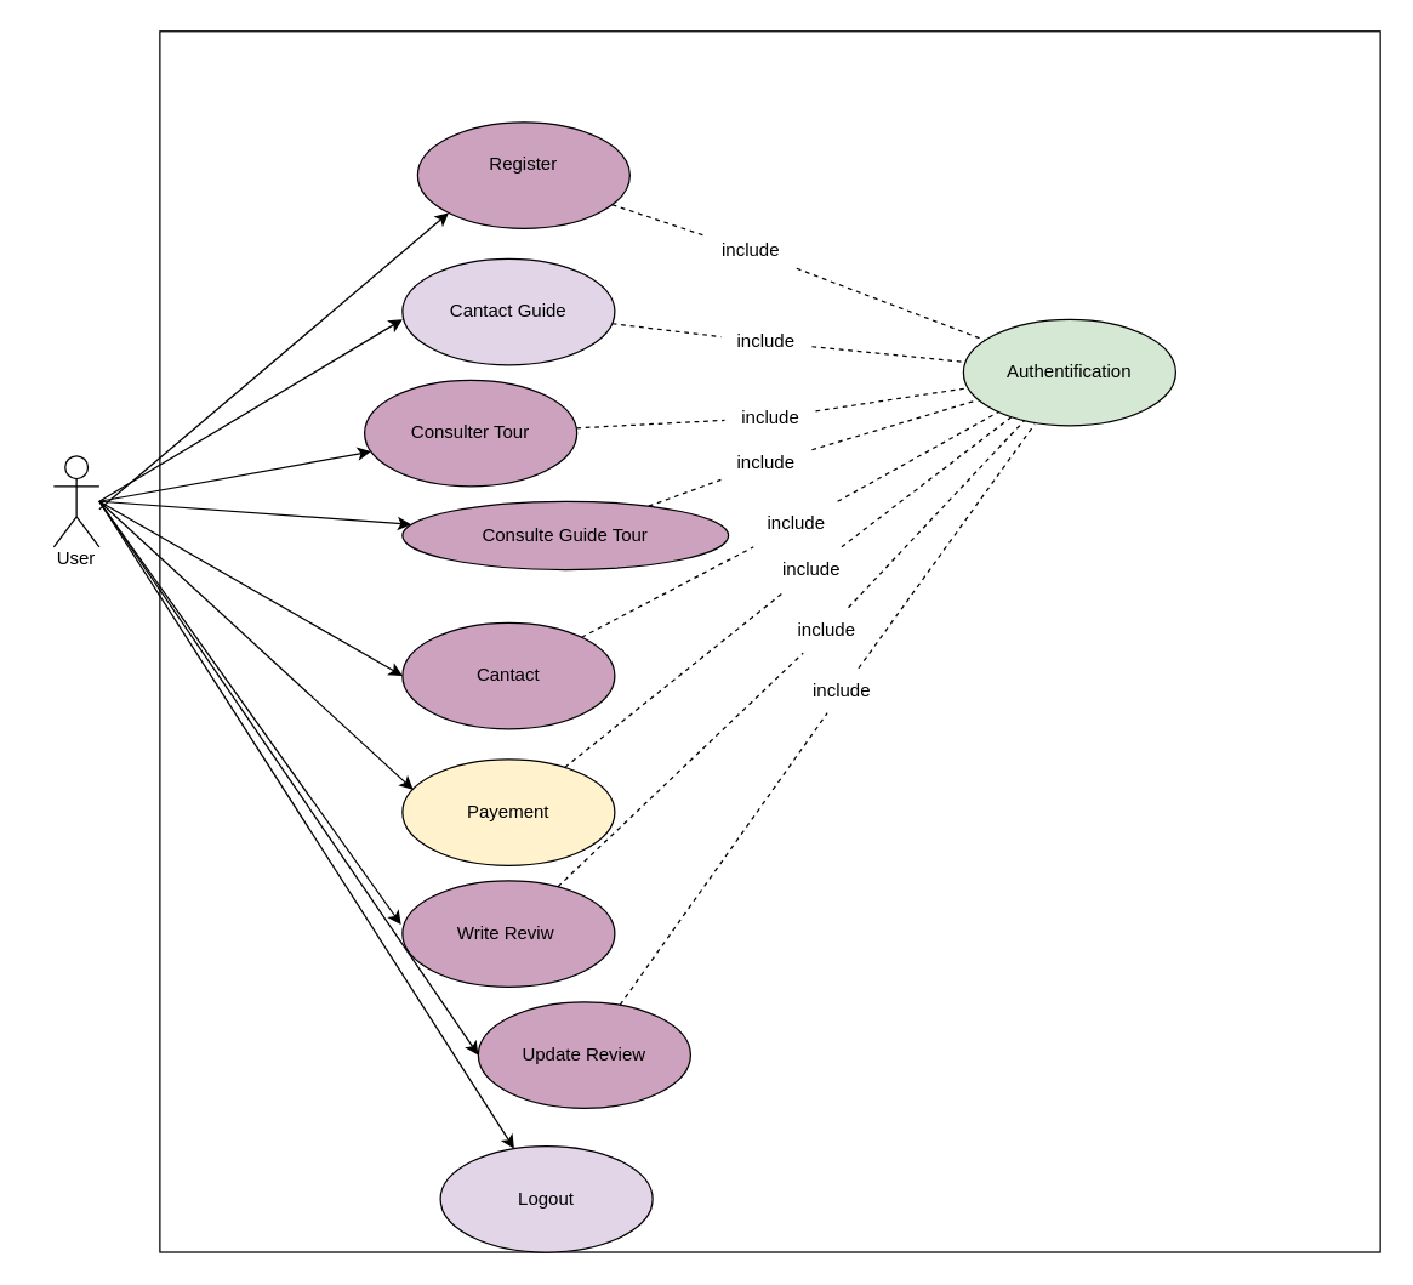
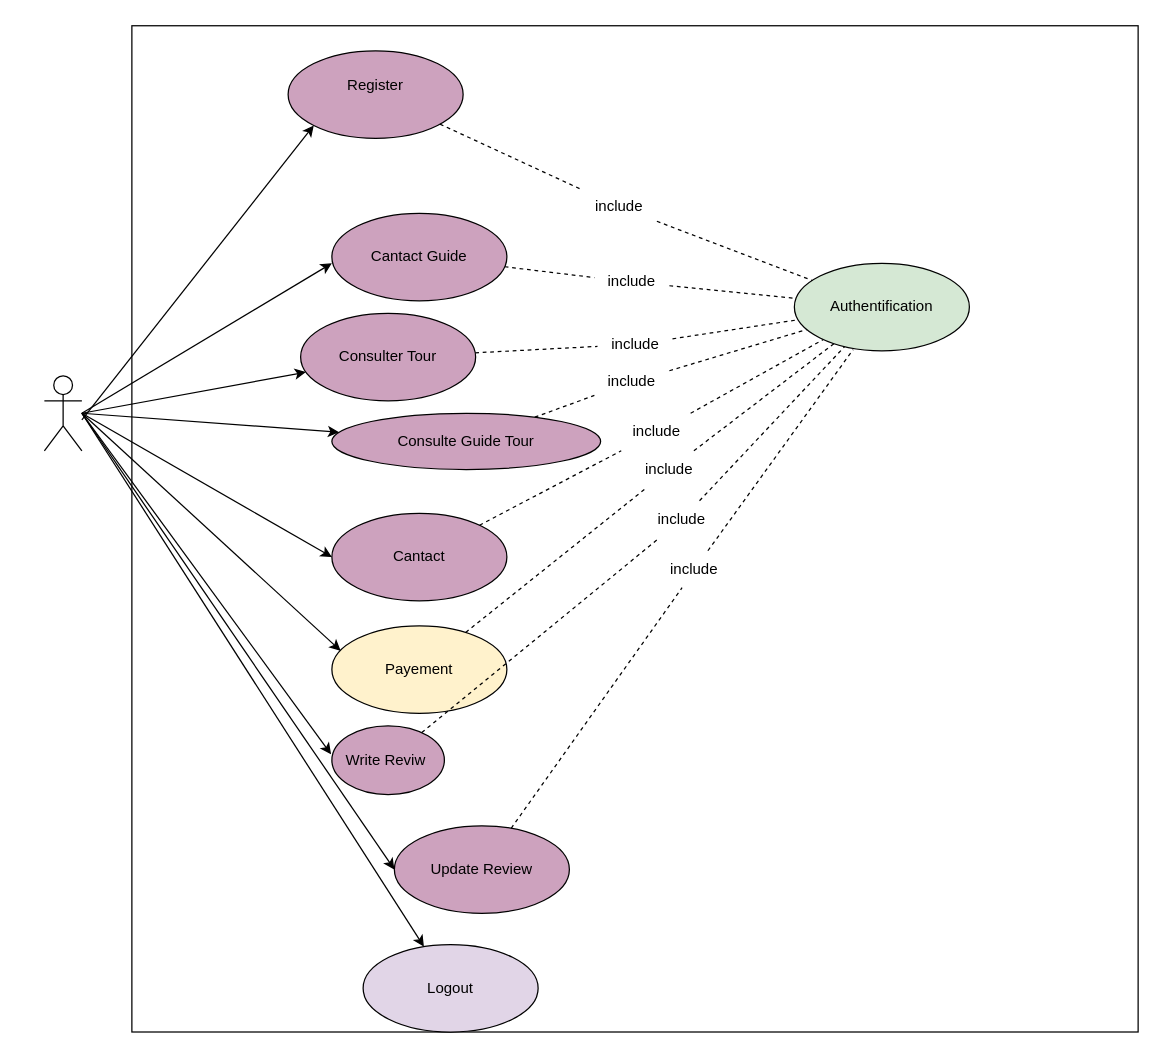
  <mxCell id="0" />
  <mxCell id="1" parent="0" />
  <mxCell id="2" value="" style="whiteSpace=wrap;html=1;aspect=fixed;" parent="1" vertex="1"><mxGeometry x="105" y="20" width="805" height="805" as="geometry" /></mxCell>
  <mxCell id="3" style="rounded=0;orthogonalLoop=1;jettySize=auto;html=1;dashed=1;endArrow=none;endFill=0;" edge="1" parent="1" source="34" target="27"><mxGeometry relative="1" as="geometry" /></mxCell>
- <mxCell id="4" value="Cantact Guide" style="ellipse;whiteSpace=wrap;html=1;shadow=0;fillColor=#e1d5e7;" parent="1" vertex="1"><mxGeometry x="265" y="170" width="140" height="70" as="geometry" /></mxCell>
+ <mxCell id="4" value="Cantact Guide" style="ellipse;whiteSpace=wrap;html=1;shadow=0;fillColor=#CDA2BE;" parent="1" vertex="1"><mxGeometry x="265" y="170" width="140" height="70" as="geometry" /></mxCell>
  <mxCell id="5" style="rounded=0;orthogonalLoop=1;jettySize=auto;html=1;dashed=1;endArrow=none;endFill=0;" edge="1" parent="1" source="36" target="27"><mxGeometry relative="1" as="geometry" /></mxCell>
  <mxCell id="6" value="Consulter Tour " style="ellipse;whiteSpace=wrap;html=1;fillColor=#CDA2BE;" parent="1" vertex="1"><mxGeometry x="240" y="250" width="140" height="70" as="geometry" /></mxCell>
  <mxCell id="7" style="rounded=0;orthogonalLoop=1;jettySize=auto;html=1;dashed=1;endArrow=none;endFill=0;" edge="1" parent="1" source="38" target="27"><mxGeometry relative="1" as="geometry" /></mxCell>
  <mxCell id="8" value="Consulte Guide Tour" style="ellipse;whiteSpace=wrap;html=1;fillColor=#CDA2BE;" parent="1" vertex="1"><mxGeometry x="265" y="330" width="215" height="45" as="geometry" /></mxCell>
  <mxCell id="9" style="rounded=0;orthogonalLoop=1;jettySize=auto;html=1;dashed=1;endArrow=none;endFill=0;" edge="1" parent="1" source="40" target="27"><mxGeometry relative="1" as="geometry" /></mxCell>
  <mxCell id="10" value="Cantact" style="ellipse;whiteSpace=wrap;html=1;fillColor=#CDA2BE;" parent="1" vertex="1"><mxGeometry x="265" y="410" width="140" height="70" as="geometry" /></mxCell>
  <mxCell id="11" style="rounded=0;orthogonalLoop=1;jettySize=auto;html=1;dashed=1;endArrow=none;endFill=0;" edge="1" parent="1" source="42" target="27"><mxGeometry relative="1" as="geometry" /></mxCell>
  <mxCell id="12" value="Payement" style="ellipse;whiteSpace=wrap;html=1;fillColor=#fff2cc;" parent="1" vertex="1"><mxGeometry x="265" y="500" width="140" height="70" as="geometry" /></mxCell>
  <mxCell id="13" style="rounded=0;orthogonalLoop=1;jettySize=auto;html=1;dashed=1;endArrow=none;endFill=0;" edge="1" parent="1" source="44" target="27"><mxGeometry relative="1" as="geometry" /></mxCell>
- <mxCell id="14" value="Write Reviw&amp;nbsp;" style="ellipse;whiteSpace=wrap;html=1;fillColor=#CDA2BE;" parent="1" vertex="1"><mxGeometry x="265" y="580" width="140" height="70" as="geometry" /></mxCell>
+ <mxCell id="14" value="Write Reviw&amp;nbsp;" style="ellipse;whiteSpace=wrap;html=1;fillColor=#CDA2BE;" parent="1" vertex="1"><mxGeometry x="265" y="580" width="90" height="55" as="geometry" /></mxCell>
  <mxCell id="15" style="edgeStyle=none;rounded=0;orthogonalLoop=1;jettySize=auto;html=1;entryX=0;entryY=0.5;entryDx=0;entryDy=0;" edge="1" parent="1" target="24"><mxGeometry relative="1" as="geometry"><mxPoint x="65" y="330" as="sourcePoint" /></mxGeometry></mxCell>
  <mxCell id="16" style="edgeStyle=none;rounded=0;orthogonalLoop=1;jettySize=auto;html=1;" edge="1" parent="1" target="26"><mxGeometry relative="1" as="geometry"><mxPoint x="65" y="330" as="sourcePoint" /></mxGeometry></mxCell>
  <mxCell id="17" style="edgeStyle=none;rounded=0;orthogonalLoop=1;jettySize=auto;html=1;entryX=0;entryY=1;entryDx=0;entryDy=0;" edge="1" parent="1" target="29"><mxGeometry relative="1" as="geometry"><mxPoint x="65" y="335.208" as="sourcePoint" /><mxPoint x="305.4" y="160.001" as="targetPoint" /></mxGeometry></mxCell>
  <mxCell id="18" value="" style="shape=umlActor;verticalLabelPosition=bottom;verticalAlign=top;html=1;outlineConnect=0;" parent="1" vertex="1"><mxGeometry x="35" y="300" width="30" height="60" as="geometry" /></mxCell>
  <mxCell id="19" value="" style="endArrow=classic;html=1;rounded=0;" parent="1" edge="1"><mxGeometry width="50" height="50" relative="1" as="geometry"><mxPoint x="65" y="330" as="sourcePoint" /><mxPoint x="265" y="210" as="targetPoint" /></mxGeometry></mxCell>
  <mxCell id="20" value="" style="endArrow=classic;html=1;rounded=0;" parent="1" target="6" edge="1"><mxGeometry width="50" height="50" relative="1" as="geometry"><mxPoint x="65" y="330" as="sourcePoint" /><mxPoint x="115" y="280" as="targetPoint" /></mxGeometry></mxCell>
  <mxCell id="21" value="" style="endArrow=classic;html=1;rounded=0;" parent="1" target="8" edge="1"><mxGeometry width="50" height="50" relative="1" as="geometry"><mxPoint x="65" y="330" as="sourcePoint" /><mxPoint x="115" y="280" as="targetPoint" /></mxGeometry></mxCell>
  <mxCell id="22" value="" style="endArrow=classic;html=1;rounded=0;entryX=0;entryY=0.5;entryDx=0;entryDy=0;" parent="1" target="10" edge="1"><mxGeometry width="50" height="50" relative="1" as="geometry"><mxPoint x="65" y="330" as="sourcePoint" /><mxPoint x="115" y="280" as="targetPoint" /></mxGeometry></mxCell>
  <mxCell id="23" value="" style="endArrow=classic;html=1;rounded=0;entryX=0.05;entryY=0.286;entryDx=0;entryDy=0;entryPerimeter=0;" parent="1" target="12" edge="1"><mxGeometry width="50" height="50" relative="1" as="geometry"><mxPoint x="65" y="330" as="sourcePoint" /><mxPoint x="115" y="280" as="targetPoint" /></mxGeometry></mxCell>
  <mxCell id="24" value="Update Review" style="ellipse;whiteSpace=wrap;html=1;fillColor=#CDA2BE;" vertex="1" parent="1"><mxGeometry x="315" y="660" width="140" height="70" as="geometry" /></mxCell>
  <mxCell id="25" style="edgeStyle=none;rounded=0;orthogonalLoop=1;jettySize=auto;html=1;entryX=-0.007;entryY=0.414;entryDx=0;entryDy=0;entryPerimeter=0;" edge="1" parent="1" target="14"><mxGeometry relative="1" as="geometry"><mxPoint x="65" y="330" as="sourcePoint" /></mxGeometry></mxCell>
  <mxCell id="26" value="Logout" style="ellipse;whiteSpace=wrap;html=1;fillColor=#e1d5e7;" vertex="1" parent="1"><mxGeometry x="290" y="755" width="140" height="70" as="geometry" /></mxCell>
  <mxCell id="27" value="&lt;div&gt;Authentification&lt;/div&gt;" style="ellipse;whiteSpace=wrap;html=1;shadow=0;fillColor=#d5e8d4;" vertex="1" parent="1"><mxGeometry x="635" y="210" width="140" height="70" as="geometry" /></mxCell>
  <mxCell id="28" style="rounded=0;orthogonalLoop=1;jettySize=auto;html=1;dashed=1;endArrow=none;endFill=0;" edge="1" parent="1" source="32" target="27"><mxGeometry relative="1" as="geometry" /></mxCell>
- <mxCell id="29" value="Register&lt;div&gt;&lt;br&gt;&lt;/div&gt;" style="ellipse;whiteSpace=wrap;html=1;shadow=0;fillColor=#CDA2BE;" vertex="1" parent="1"><mxGeometry x="275" y="80" width="140" height="70" as="geometry" /></mxCell>
+ <mxCell id="29" value="Register&lt;div&gt;&lt;br&gt;&lt;/div&gt;" style="ellipse;whiteSpace=wrap;html=1;shadow=0;fillColor=#CDA2BE;" vertex="1" parent="1"><mxGeometry x="230" y="40" width="140" height="70" as="geometry" /></mxCell>
  <mxCell id="30" style="rounded=0;orthogonalLoop=1;jettySize=auto;html=1;entryX=0.336;entryY=0.986;entryDx=0;entryDy=0;entryPerimeter=0;dashed=1;endArrow=none;endFill=0;" edge="1" parent="1" source="46" target="27"><mxGeometry relative="1" as="geometry" /></mxCell>
  <mxCell id="31" value="" style="rounded=0;orthogonalLoop=1;jettySize=auto;html=1;dashed=1;endArrow=none;endFill=0;" edge="1" parent="1" source="29" target="32"><mxGeometry relative="1" as="geometry"><mxPoint x="402" y="135" as="sourcePoint" /><mxPoint x="648" y="225" as="targetPoint" /></mxGeometry></mxCell>
  <mxCell id="32" value="include" style="text;html=1;align=center;verticalAlign=middle;whiteSpace=wrap;rounded=0;" vertex="1" parent="1"><mxGeometry x="465" width="60" height="30" as="geometry" y="150" /></mxCell>
  <mxCell id="33" value="" style="rounded=0;orthogonalLoop=1;jettySize=auto;html=1;dashed=1;endArrow=none;endFill=0;" edge="1" parent="1" source="4" target="34"><mxGeometry relative="1" as="geometry"><mxPoint x="403" y="212" as="sourcePoint" /><mxPoint x="637" y="238" as="targetPoint" /></mxGeometry></mxCell>
  <mxCell id="34" value="include" style="text;html=1;align=center;verticalAlign=middle;whiteSpace=wrap;rounded=0;" vertex="1" parent="1"><mxGeometry x="475" y="210" width="60" height="30" as="geometry" /></mxCell>
  <mxCell id="35" value="" style="rounded=0;orthogonalLoop=1;jettySize=auto;html=1;dashed=1;endArrow=none;endFill=0;" edge="1" parent="1" source="6" target="36"><mxGeometry relative="1" as="geometry"><mxPoint x="403" y="278" as="sourcePoint" /><mxPoint x="637" y="252" as="targetPoint" /></mxGeometry></mxCell>
  <mxCell id="36" value="include" style="text;html=1;align=center;verticalAlign=middle;whiteSpace=wrap;rounded=0;" vertex="1" parent="1"><mxGeometry x="477.5" y="260" width="60" height="30" as="geometry" /></mxCell>
  <mxCell id="37" value="" style="rounded=0;orthogonalLoop=1;jettySize=auto;html=1;dashed=1;endArrow=none;endFill=0;" edge="1" parent="1" source="8" target="38"><mxGeometry relative="1" as="geometry"><mxPoint x="394" y="346" as="sourcePoint" /><mxPoint x="646" y="264" as="targetPoint" /></mxGeometry></mxCell>
  <mxCell id="38" value="include" style="text;html=1;align=center;verticalAlign=middle;whiteSpace=wrap;rounded=0;" vertex="1" parent="1"><mxGeometry x="475" y="290" width="60" height="30" as="geometry" /></mxCell>
  <mxCell id="39" value="" style="rounded=0;orthogonalLoop=1;jettySize=auto;html=1;dashed=1;endArrow=none;endFill=0;" edge="1" parent="1" source="10" target="40"><mxGeometry relative="1" as="geometry"><mxPoint x="383" y="419" as="sourcePoint" /><mxPoint x="657" y="271" as="targetPoint" /></mxGeometry></mxCell>
  <mxCell id="40" value="include" style="text;html=1;align=center;verticalAlign=middle;whiteSpace=wrap;rounded=0;" vertex="1" parent="1"><mxGeometry x="495" y="330" width="60" height="30" as="geometry" /></mxCell>
  <mxCell id="41" value="" style="rounded=0;orthogonalLoop=1;jettySize=auto;html=1;dashed=1;endArrow=none;endFill=0;" edge="1" parent="1" source="12" target="42"><mxGeometry relative="1" as="geometry"><mxPoint x="373" y="505" as="sourcePoint" /><mxPoint x="667" y="275" as="targetPoint" /></mxGeometry></mxCell>
  <mxCell id="42" value="include" style="text;html=1;align=center;verticalAlign=middle;whiteSpace=wrap;rounded=0;" vertex="1" parent="1"><mxGeometry x="505" y="360" width="60" height="30" as="geometry" /></mxCell>
  <mxCell id="43" value="" style="rounded=0;orthogonalLoop=1;jettySize=auto;html=1;dashed=1;endArrow=none;endFill=0;" edge="1" parent="1" source="14" target="44"><mxGeometry relative="1" as="geometry"><mxPoint x="366" y="584" as="sourcePoint" /><mxPoint x="674" y="276" as="targetPoint" /></mxGeometry></mxCell>
  <mxCell id="44" value="include" style="text;html=1;align=center;verticalAlign=middle;whiteSpace=wrap;rounded=0;" vertex="1" parent="1"><mxGeometry x="515" y="400" width="60" height="30" as="geometry" /></mxCell>
  <mxCell id="45" value="" style="rounded=0;orthogonalLoop=1;jettySize=auto;html=1;entryX=0.336;entryY=0.986;entryDx=0;entryDy=0;entryPerimeter=0;dashed=1;endArrow=none;endFill=0;" edge="1" parent="1" source="24" target="46"><mxGeometry relative="1" as="geometry"><mxPoint x="400" y="652" as="sourcePoint" /><mxPoint x="682" y="279" as="targetPoint" /></mxGeometry></mxCell>
  <mxCell id="46" value="include" style="text;html=1;align=center;verticalAlign=middle;whiteSpace=wrap;rounded=0;" vertex="1" parent="1"><mxGeometry x="525" y="440" width="60" height="30" as="geometry" /></mxCell>
- <mxCell id="47" value="User&lt;div&gt;&lt;br&gt;&lt;/div&gt;" style="text;html=1;align=center;verticalAlign=middle;whiteSpace=wrap;rounded=0;" vertex="1" parent="1"><mxGeometry x="20" y="360" width="60" height="30" as="geometry" /></mxCell>
